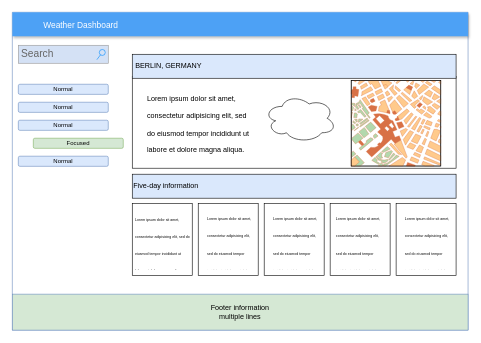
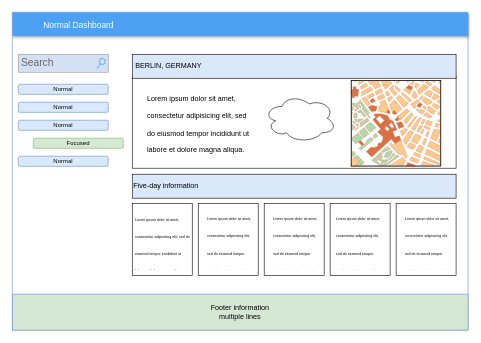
  <mxCell id="0" />
  <mxCell id="1" parent="0" />
  <mxCell id="2" value="" style="swimlane;startSize=0;fillColor=#dae8fc;strokeColor=#6c8ebf;" vertex="1" parent="1"><mxGeometry x="20" y="20" width="760" height="530" as="geometry" /></mxCell>
- <mxCell id="3" value="Weather Dashboard" style="fillColor=#4DA1F5;strokeColor=none;shadow=1;gradientColor=none;fontSize=14;align=left;spacingLeft=50;fontColor=#ffffff;" vertex="1" parent="2"><mxGeometry width="760" height="40" as="geometry" /></mxCell>
+ <mxCell id="3" value="Normal Dashboard" style="fillColor=#4DA1F5;strokeColor=none;shadow=1;gradientColor=none;fontSize=14;align=left;spacingLeft=50;fontColor=#ffffff;" vertex="1" parent="2"><mxGeometry width="760" height="40" as="geometry" /></mxCell>
  <mxCell id="4" value="Normal" style="rounded=1;html=1;shadow=0;dashed=0;whiteSpace=wrap;fontSize=10;fillColor=#dae8fc;align=center;strokeColor=#6c8ebf;" vertex="1" parent="2"><mxGeometry x="10" y="120" width="150" height="16.88" as="geometry" /></mxCell>
  <mxCell id="5" value="Normal" style="rounded=1;html=1;shadow=0;dashed=0;whiteSpace=wrap;fontSize=10;fillColor=#dae8fc;align=center;strokeColor=#6c8ebf;" vertex="1" parent="2"><mxGeometry x="10" y="150" width="150" height="16.88" as="geometry" /></mxCell>
  <mxCell id="6" value="Normal" style="rounded=1;html=1;shadow=0;dashed=0;whiteSpace=wrap;fontSize=10;fillColor=#dae8fc;align=center;strokeColor=#6c8ebf;" vertex="1" parent="2"><mxGeometry x="10" y="180" width="150" height="16.88" as="geometry" /></mxCell>
  <mxCell id="7" value="Focused" style="rounded=1;html=1;shadow=0;dashed=0;whiteSpace=wrap;fontSize=10;fillColor=#d5e8d4;align=center;strokeColor=#82b366;" vertex="1" parent="2"><mxGeometry x="35" y="210" width="150" height="16.88" as="geometry" /></mxCell>
  <mxCell id="8" value="Normal" style="rounded=1;html=1;shadow=0;dashed=0;whiteSpace=wrap;fontSize=10;fillColor=#dae8fc;align=center;strokeColor=#6c8ebf;" vertex="1" parent="2"><mxGeometry x="10" y="240" width="150" height="16.88" as="geometry" /></mxCell>
- <mxCell id="9" value="Search" style="strokeWidth=1;shadow=0;dashed=0;align=center;html=1;shape=mxgraph.mockup.forms.searchBox;strokeColor=#999999;mainText=;strokeColor2=#008cff;fontColor=#666666;fontSize=17;align=left;spacingLeft=3;fillColor=#D4E1F5;" vertex="1" parent="2"><mxGeometry x="10" y="55" width="150" height="30" as="geometry" /></mxCell>
+ <mxCell id="9" value="Search" style="strokeWidth=1;shadow=0;dashed=0;align=center;html=1;shape=mxgraph.mockup.forms.searchBox;strokeColor=#999999;mainText=;strokeColor2=#008cff;fontColor=#666666;fontSize=17;align=left;spacingLeft=3;fillColor=#D4E1F5;" vertex="1" parent="2"><mxGeometry x="10" y="70" width="150" height="30" as="geometry" /></mxCell>
  <mxCell id="10" value="" style="rounded=0;whiteSpace=wrap;html=1;fillColor=#FFFFFF;gradientColor=none;" vertex="1" parent="2"><mxGeometry x="200" y="106.88" width="540" height="153.12" as="geometry" /></mxCell>
  <mxCell id="11" value="" style="rounded=0;whiteSpace=wrap;html=1;fillColor=#FFFFFF;gradientColor=none;" vertex="1" parent="2"><mxGeometry x="310" y="319" width="100" height="120" as="geometry" /></mxCell>
  <mxCell id="12" value="" style="rounded=0;whiteSpace=wrap;html=1;fillColor=#FFFFFF;gradientColor=none;" vertex="1" parent="2"><mxGeometry x="420" y="319" width="100" height="120" as="geometry" /></mxCell>
  <mxCell id="13" value="" style="rounded=0;whiteSpace=wrap;html=1;fillColor=#FFFFFF;gradientColor=none;" vertex="1" parent="2"><mxGeometry x="530" y="319" width="100" height="120" as="geometry" /></mxCell>
  <mxCell id="14" value="" style="rounded=0;whiteSpace=wrap;html=1;fillColor=#FFFFFF;gradientColor=none;" vertex="1" parent="2"><mxGeometry x="640" y="319" width="100" height="120" as="geometry" /></mxCell>
  <mxCell id="15" value="Footer information&lt;br&gt;multiple lines&lt;br&gt;" style="rounded=0;whiteSpace=wrap;html=1;fillColor=#d5e8d4;strokeColor=#6c8ebf;" vertex="1" parent="2"><mxGeometry y="470" width="760" height="60" as="geometry" /></mxCell>
  <mxCell id="16" value="Five-day information" style="rounded=0;whiteSpace=wrap;html=1;fillColor=#DAE8FC;gradientColor=none;align=left;" vertex="1" parent="2"><mxGeometry x="200" y="270" width="540" height="40" as="geometry" /></mxCell>
  <mxCell id="17" value="" style="verticalLabelPosition=bottom;shadow=0;dashed=0;align=center;html=1;verticalAlign=top;strokeWidth=1;shape=mxgraph.mockup.misc.map;fillColor=#FFFFFF;gradientColor=none;" vertex="1" parent="2"><mxGeometry x="565" y="113.76" width="150" height="143.12" as="geometry" /></mxCell>
  <mxCell id="18" value="&lt;h1&gt;&lt;span style=&quot;background-color: initial; font-size: 12px; font-weight: normal;&quot;&gt;Lorem ipsum dolor sit amet, consectetur adipisicing elit, sed do eiusmod tempor incididunt ut labore et dolore magna aliqua.&lt;/span&gt;&lt;br&gt;&lt;/h1&gt;" style="text;html=1;strokeColor=none;fillColor=none;spacing=5;spacingTop=-20;whiteSpace=wrap;overflow=hidden;rounded=0;" vertex="1" parent="2"><mxGeometry x="220" y="120" width="190" height="120" as="geometry" /></mxCell>
  <mxCell id="19" value="&lt;h1&gt;&lt;span style=&quot;background-color: initial; font-weight: normal;&quot;&gt;&lt;font style=&quot;font-size: 6px;&quot;&gt;Lorem ipsum dolor sit amet, consectetur adipisicing elit, sed do eiusmod tempor incididunt ut labore et dolore magna aliqua.&lt;/font&gt;&lt;/span&gt;&lt;br&gt;&lt;/h1&gt;" style="text;html=1;strokeColor=none;fillColor=none;spacing=5;spacingTop=-20;whiteSpace=wrap;overflow=hidden;rounded=0;" vertex="1" parent="2"><mxGeometry x="320" y="319" width="90" height="110" as="geometry" /></mxCell>
  <mxCell id="20" value="&lt;h1&gt;&lt;span style=&quot;background-color: initial; font-weight: normal;&quot;&gt;&lt;font style=&quot;font-size: 6px;&quot;&gt;Lorem ipsum dolor sit amet, consectetur adipisicing elit, sed do eiusmod tempor incididunt ut labore et dolore magna aliqua.&lt;/font&gt;&lt;/span&gt;&lt;br&gt;&lt;/h1&gt;" style="text;html=1;strokeColor=none;fillColor=none;spacing=5;spacingTop=-20;whiteSpace=wrap;overflow=hidden;rounded=0;" vertex="1" parent="2"><mxGeometry x="430" y="319" width="90" height="110" as="geometry" /></mxCell>
  <mxCell id="21" value="&lt;h1&gt;&lt;span style=&quot;background-color: initial; font-weight: normal;&quot;&gt;&lt;font style=&quot;font-size: 6px;&quot;&gt;Lorem ipsum dolor sit amet, consectetur adipisicing elit, sed do eiusmod tempor incididunt ut labore et dolore magna aliqua.&lt;/font&gt;&lt;/span&gt;&lt;br&gt;&lt;/h1&gt;" style="text;html=1;strokeColor=none;fillColor=none;spacing=5;spacingTop=-20;whiteSpace=wrap;overflow=hidden;rounded=0;" vertex="1" parent="2"><mxGeometry x="535" y="319" width="90" height="110" as="geometry" /></mxCell>
  <mxCell id="22" value="&lt;h1&gt;&lt;span style=&quot;background-color: initial; font-weight: normal;&quot;&gt;&lt;font style=&quot;font-size: 6px;&quot;&gt;Lorem ipsum dolor sit amet, consectetur adipisicing elit, sed do eiusmod tempor incididunt ut labore et dolore magna aliqua.&lt;/font&gt;&lt;/span&gt;&lt;br&gt;&lt;/h1&gt;" style="text;html=1;strokeColor=none;fillColor=none;spacing=5;spacingTop=-20;whiteSpace=wrap;overflow=hidden;rounded=0;" vertex="1" parent="2"><mxGeometry x="650" y="319" width="90" height="110" as="geometry" /></mxCell>
  <mxCell id="23" value="" style="ellipse;shape=cloud;whiteSpace=wrap;html=1;fontSize=6;fillColor=#FFFFFF;gradientColor=none;" vertex="1" parent="2"><mxGeometry x="420" y="136.88" width="120" height="80" as="geometry" /></mxCell>
  <mxCell id="24" value="&amp;nbsp;BERLIN, GERMANY" style="rounded=0;whiteSpace=wrap;html=1;fillColor=#DAE8FC;gradientColor=none;align=left;" vertex="1" parent="1"><mxGeometry x="220" y="90" width="540" height="40" as="geometry" /></mxCell>
  <mxCell id="25" value="" style="rounded=0;whiteSpace=wrap;html=1;fillColor=#FFFFFF;gradientColor=none;" vertex="1" parent="1"><mxGeometry x="220" y="339" width="100" height="120" as="geometry" /></mxCell>
  <mxCell id="26" value="&lt;h1&gt;&lt;span style=&quot;background-color: initial; font-weight: normal;&quot;&gt;&lt;font style=&quot;font-size: 6px;&quot;&gt;Lorem ipsum dolor sit amet, consectetur adipisicing elit, sed do eiusmod tempor incididunt ut labore et dolore magna aliqua.&lt;/font&gt;&lt;/span&gt;&lt;br&gt;&lt;/h1&gt;" style="text;html=1;strokeColor=none;fillColor=none;spacing=5;spacingTop=-20;whiteSpace=wrap;overflow=hidden;rounded=0;" vertex="1" parent="1"><mxGeometry x="220" y="340" width="100" height="110" as="geometry" /></mxCell>
